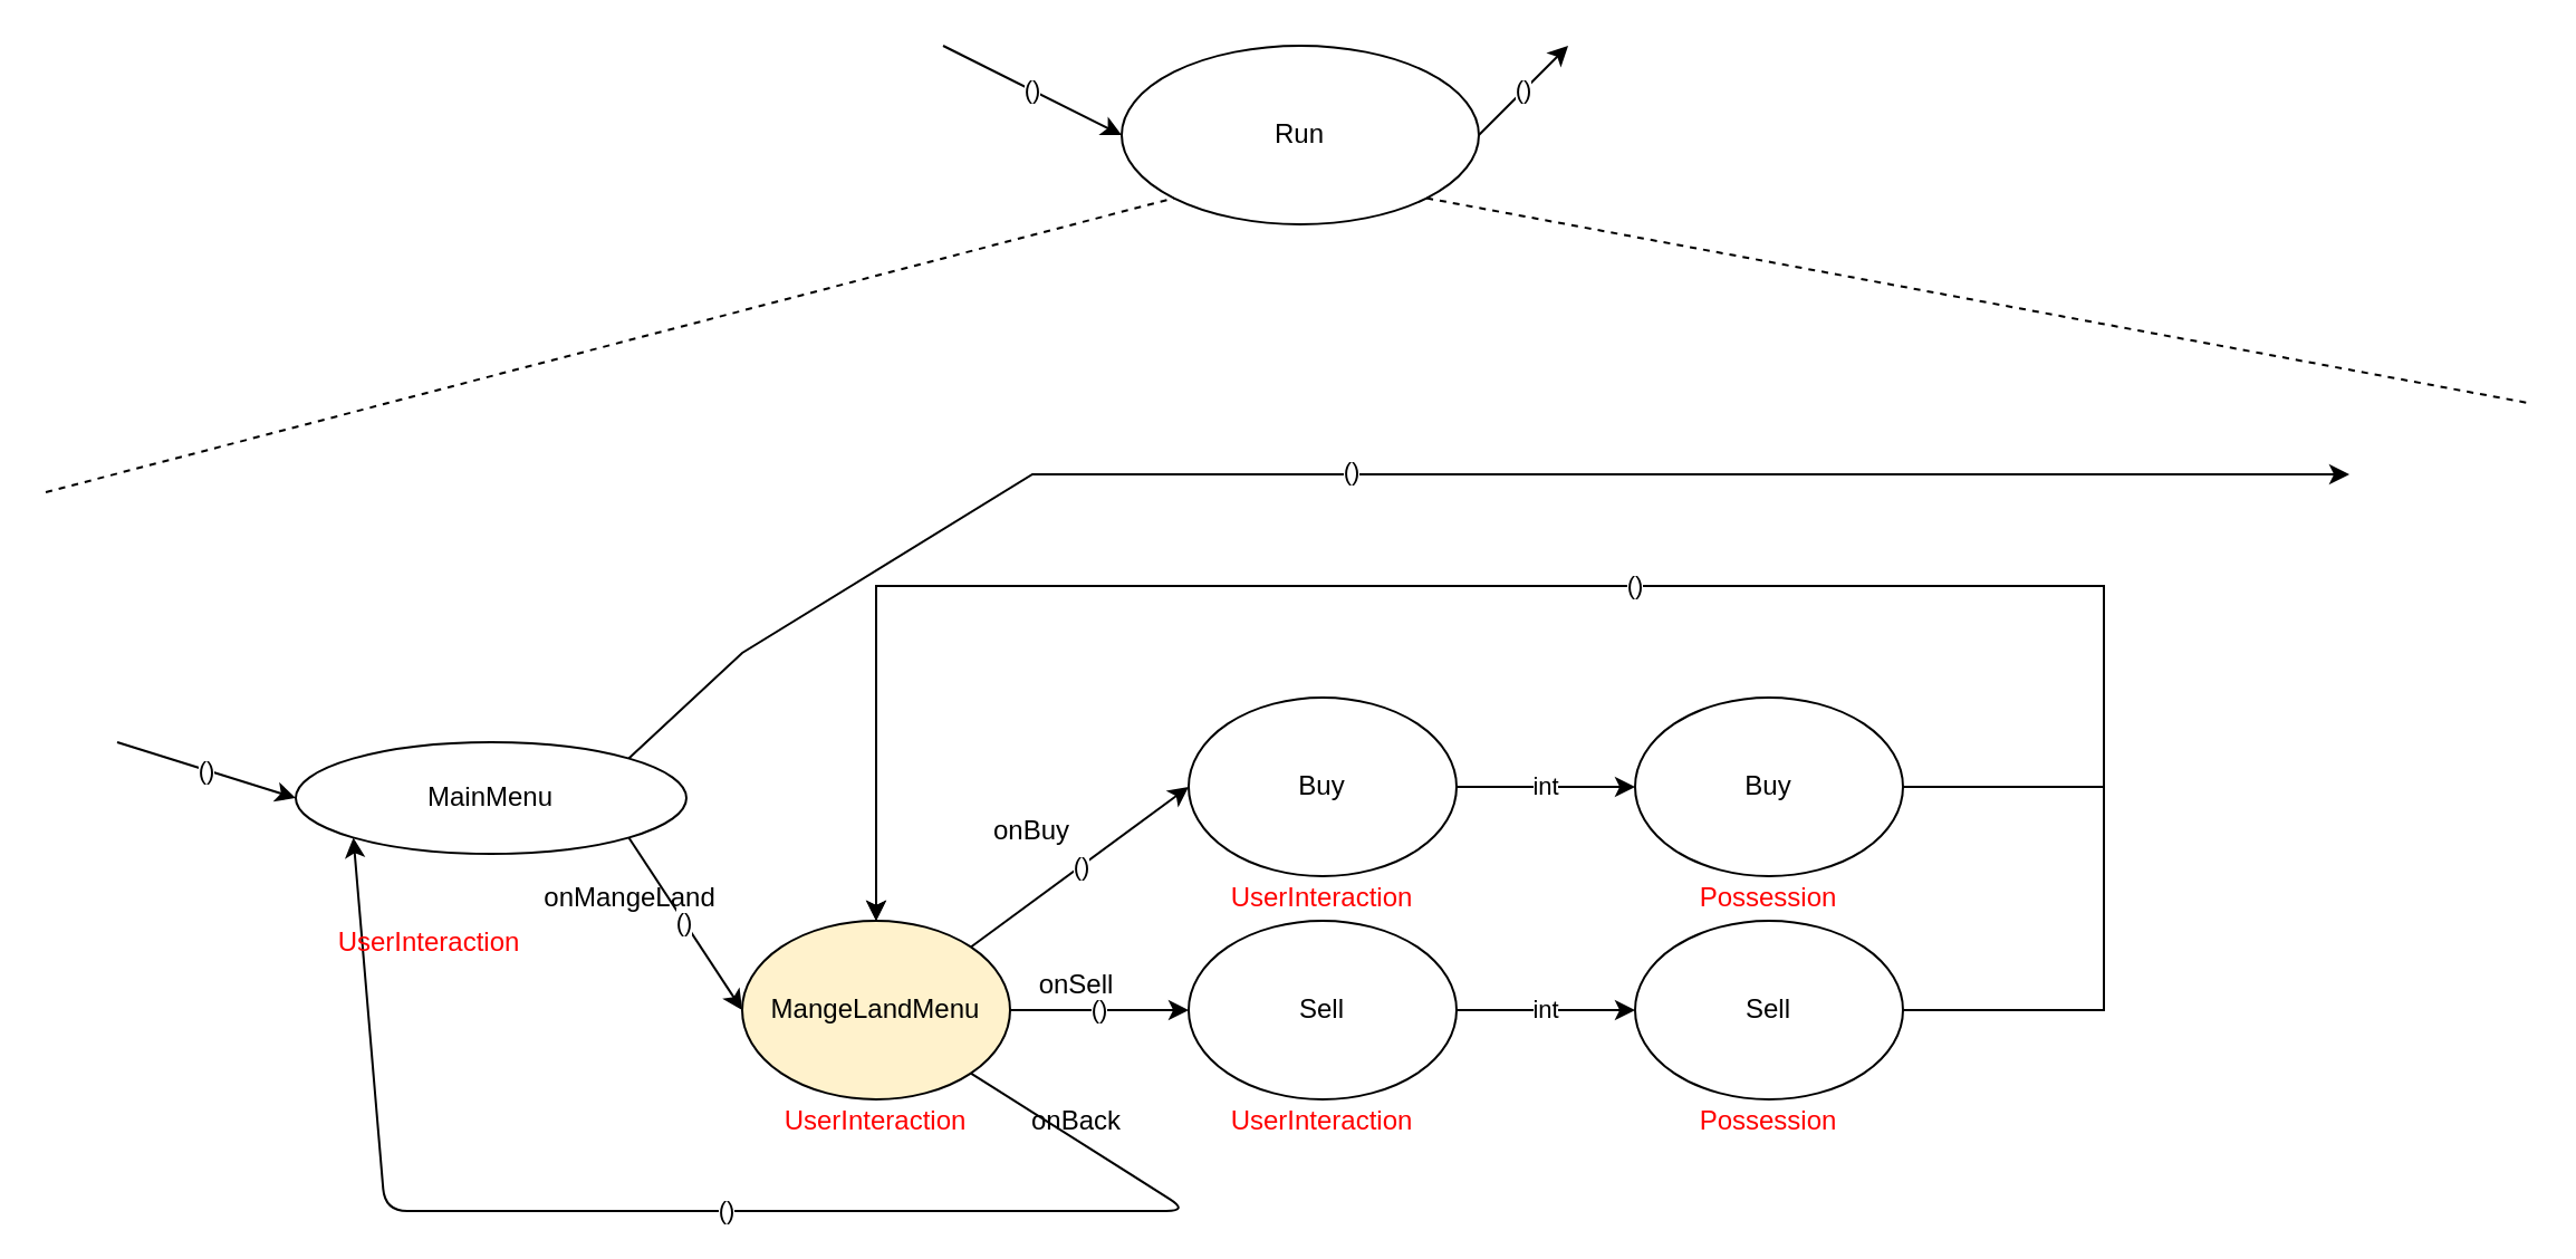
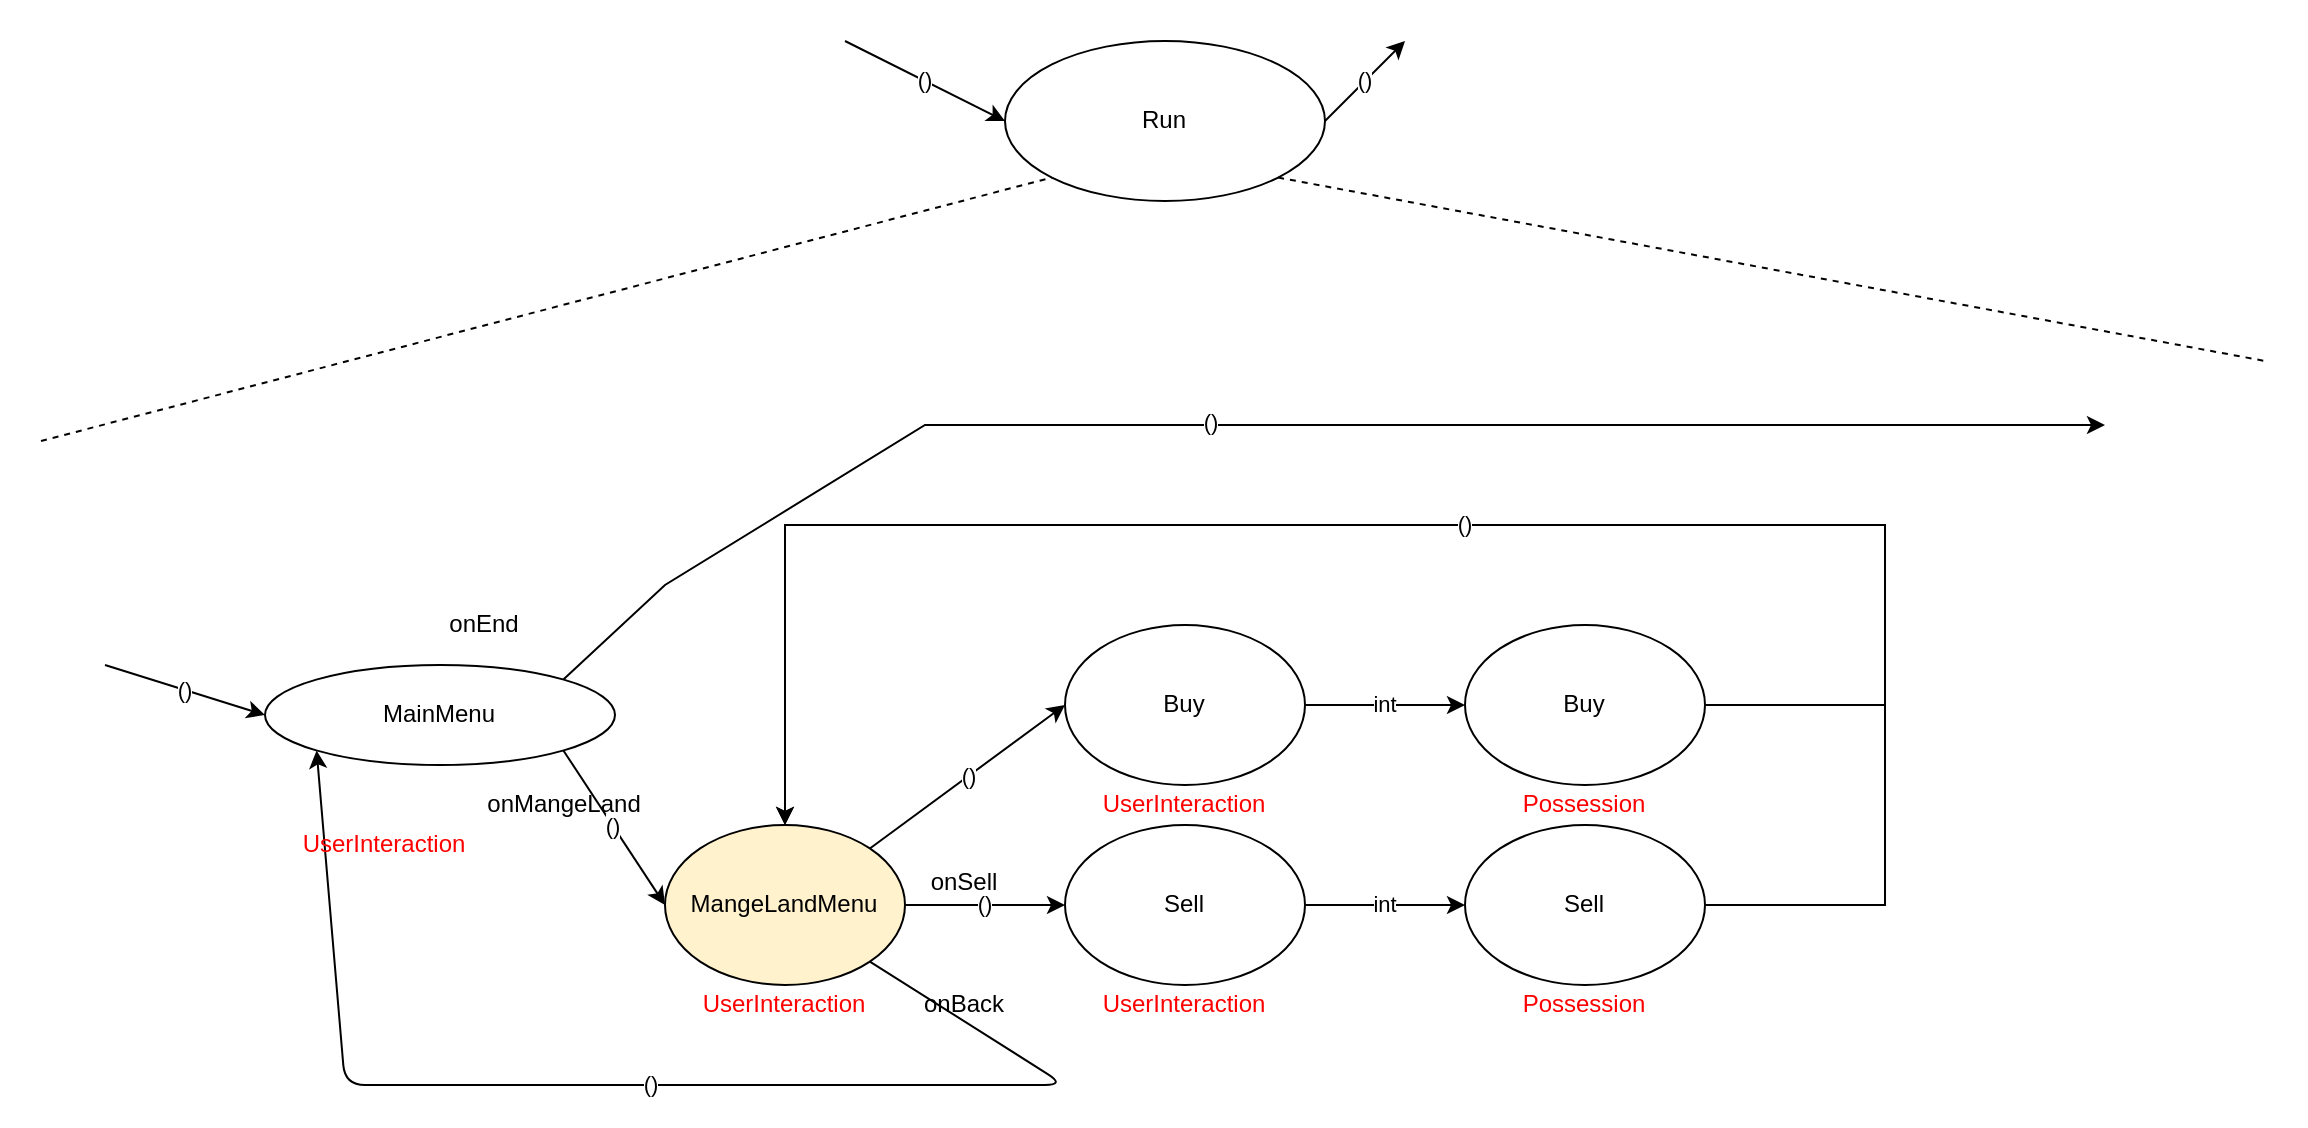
  <mxCell id="0" />
  <mxCell id="1" parent="0" />
  <mxCell id="2" value="()" style="rounded=0;orthogonalLoop=1;jettySize=auto;html=1;exitX=1;exitY=0.5;exitDx=0;exitDy=0;" parent="1" source="3" edge="1"><mxGeometry relative="1" as="geometry"><mxPoint x="702" y="20" as="targetPoint" /></mxGeometry></mxCell>
  <mxCell id="3" value="Run" style="ellipse;whiteSpace=wrap;html=1;" parent="1" vertex="1"><mxGeometry x="502" y="20" width="160" height="80" as="geometry" /></mxCell>
  <mxCell id="4" value="()" style="endArrow=classic;html=1;entryX=0;entryY=0.5;entryDx=0;entryDy=0;" parent="1" target="3" edge="1"><mxGeometry width="50" height="50" relative="1" as="geometry"><mxPoint x="422" y="20" as="sourcePoint" /><mxPoint x="432" y="-40" as="targetPoint" /></mxGeometry></mxCell>
  <mxCell id="5" style="edgeStyle=none;rounded=0;orthogonalLoop=1;jettySize=auto;html=1;exitX=1;exitY=0;exitDx=0;exitDy=0;" parent="1" source="8" edge="1"><mxGeometry relative="1" as="geometry"><mxPoint x="1052" y="212" as="targetPoint" /><Array as="points"><mxPoint x="332" y="292" /><mxPoint x="462" y="212" /><mxPoint x="572" y="212" /></Array></mxGeometry></mxCell>
  <mxCell id="6" value="()" style="edgeLabel;html=1;align=center;verticalAlign=middle;resizable=0;points=[];" parent="5" vertex="1" connectable="0"><mxGeometry x="-0.101" y="2" relative="1" as="geometry"><mxPoint as="offset" /></mxGeometry></mxCell>
  <mxCell id="7" value="()" style="edgeStyle=none;rounded=0;orthogonalLoop=1;jettySize=auto;html=1;exitX=1;exitY=1;exitDx=0;exitDy=0;entryX=0;entryY=0.5;entryDx=0;entryDy=0;" parent="1" source="8" target="14" edge="1"><mxGeometry relative="1" as="geometry"><mxPoint x="332" y="452" as="targetPoint" /></mxGeometry></mxCell>
  <mxCell id="8" value="MainMenu" style="ellipse;whiteSpace=wrap;html=1;" parent="1" vertex="1"><mxGeometry x="132" y="332" width="175" height="50" as="geometry" /></mxCell>
  <mxCell id="9" value="()" style="endArrow=classic;html=1;entryX=0;entryY=0.5;entryDx=0;entryDy=0;" parent="1" target="8" edge="1"><mxGeometry width="50" height="50" relative="1" as="geometry"><mxPoint x="52" y="332" as="sourcePoint" /><mxPoint x="102" y="282" as="targetPoint" /></mxGeometry></mxCell>
  <mxCell id="10" value="onMangeLand" style="text;html=1;strokeColor=none;fillColor=none;align=center;verticalAlign=middle;whiteSpace=wrap;rounded=0;" parent="1" vertex="1"><mxGeometry x="262" y="392" width="40" height="20" as="geometry" /></mxCell>
+ <mxCell id="11" value="onEnd" style="text;html=1;strokeColor=none;fillColor=none;align=center;verticalAlign=middle;whiteSpace=wrap;rounded=0;" parent="1" vertex="1"><mxGeometry x="222" y="302" width="40" height="20" as="geometry" /></mxCell>
  <mxCell id="12" value="()" style="edgeStyle=none;rounded=0;orthogonalLoop=1;jettySize=auto;html=1;exitX=1;exitY=0;exitDx=0;exitDy=0;entryX=0;entryY=0.5;entryDx=0;entryDy=0;" parent="1" source="14" target="16" edge="1"><mxGeometry relative="1" as="geometry" /></mxCell>
  <mxCell id="13" value="()" style="edgeStyle=none;rounded=0;orthogonalLoop=1;jettySize=auto;html=1;exitX=1;exitY=0.5;exitDx=0;exitDy=0;" parent="1" source="14" target="18" edge="1"><mxGeometry relative="1" as="geometry" /></mxCell>
  <mxCell id="14" value="MangeLandMenu" style="ellipse;whiteSpace=wrap;html=1;fillColor=#fff2cc;" parent="1" vertex="1"><mxGeometry x="332" y="412" width="120" height="80" as="geometry" /></mxCell>
  <mxCell id="15" value="int" style="edgeStyle=orthogonalEdgeStyle;rounded=0;orthogonalLoop=1;jettySize=auto;html=1;exitX=1;exitY=0.5;exitDx=0;exitDy=0;" edge="1" parent="1" source="16" target="26"><mxGeometry relative="1" as="geometry" /></mxCell>
  <mxCell id="16" value="Buy" style="ellipse;whiteSpace=wrap;html=1;" parent="1" vertex="1"><mxGeometry x="532" y="312" width="120" height="80" as="geometry" /></mxCell>
  <mxCell id="17" value="int" style="edgeStyle=orthogonalEdgeStyle;rounded=0;orthogonalLoop=1;jettySize=auto;html=1;exitX=1;exitY=0.5;exitDx=0;exitDy=0;" edge="1" parent="1" source="18" target="28"><mxGeometry relative="1" as="geometry" /></mxCell>
  <mxCell id="18" value="Sell" style="ellipse;whiteSpace=wrap;html=1;" parent="1" vertex="1"><mxGeometry x="532" y="412" width="120" height="80" as="geometry" /></mxCell>
- <mxCell id="19" value="onBuy" style="text;html=1;strokeColor=none;fillColor=none;align=center;verticalAlign=middle;whiteSpace=wrap;rounded=0;" parent="1" vertex="1"><mxGeometry x="442" y="362" width="40" height="20" as="geometry" /></mxCell>
  <mxCell id="20" value="onSell" style="text;html=1;strokeColor=none;fillColor=none;align=center;verticalAlign=middle;whiteSpace=wrap;rounded=0;" parent="1" vertex="1"><mxGeometry x="462" y="431" width="40" height="20" as="geometry" /></mxCell>
  <mxCell id="21" value="()" style="endArrow=classic;html=1;exitX=1;exitY=1;exitDx=0;exitDy=0;entryX=0;entryY=1;entryDx=0;entryDy=0;" parent="1" source="14" target="8" edge="1"><mxGeometry width="50" height="50" relative="1" as="geometry"><mxPoint x="432" y="542" as="sourcePoint" /><mxPoint x="172" y="452" as="targetPoint" /><Array as="points"><mxPoint x="532" y="542" /><mxPoint x="172" y="542" /></Array></mxGeometry></mxCell>
  <mxCell id="22" value="onBack" style="text;html=1;strokeColor=none;fillColor=none;align=center;verticalAlign=middle;whiteSpace=wrap;rounded=0;" parent="1" vertex="1"><mxGeometry x="462" y="492" width="40" height="20" as="geometry" /></mxCell>
  <mxCell id="23" value="" style="endArrow=none;dashed=1;html=1;entryX=0;entryY=1;entryDx=0;entryDy=0;" parent="1" target="3" edge="1"><mxGeometry width="50" height="50" relative="1" as="geometry"><mxPoint x="20" y="220" as="sourcePoint" /><mxPoint x="562" y="190" as="targetPoint" /></mxGeometry></mxCell>
  <mxCell id="24" value="" style="endArrow=none;dashed=1;html=1;exitX=1;exitY=1;exitDx=0;exitDy=0;" parent="1" source="3" edge="1"><mxGeometry width="50" height="50" relative="1" as="geometry"><mxPoint x="522" y="230" as="sourcePoint" /><mxPoint x="1132" y="180" as="targetPoint" /></mxGeometry></mxCell>
  <mxCell id="25" style="edgeStyle=orthogonalEdgeStyle;rounded=0;orthogonalLoop=1;jettySize=auto;html=1;exitX=1;exitY=0.5;exitDx=0;exitDy=0;" edge="1" parent="1" source="26"><mxGeometry relative="1" as="geometry"><mxPoint x="392" y="412" as="targetPoint" /><Array as="points"><mxPoint x="942" y="352" /><mxPoint x="942" y="262" /><mxPoint x="392" y="262" /></Array></mxGeometry></mxCell>
  <mxCell id="26" value="Buy" style="ellipse;whiteSpace=wrap;html=1;" vertex="1" parent="1"><mxGeometry x="732" y="312" width="120" height="80" as="geometry" /></mxCell>
  <mxCell id="27" value="()" style="edgeStyle=orthogonalEdgeStyle;rounded=0;orthogonalLoop=1;jettySize=auto;html=1;exitX=1;exitY=0.5;exitDx=0;exitDy=0;" edge="1" parent="1" source="28"><mxGeometry relative="1" as="geometry"><mxPoint x="392" y="412" as="targetPoint" /><Array as="points"><mxPoint x="942" y="452" /><mxPoint x="942" y="262" /><mxPoint x="392" y="262" /></Array></mxGeometry></mxCell>
  <mxCell id="28" value="Sell" style="ellipse;whiteSpace=wrap;html=1;" vertex="1" parent="1"><mxGeometry x="732" y="412" width="120" height="80" as="geometry" /></mxCell>
  <mxCell id="29" value="UserInteraction" style="text;html=1;strokeColor=none;fillColor=none;align=center;verticalAlign=middle;whiteSpace=wrap;rounded=0;fontColor=#FF0000;" vertex="1" parent="1"><mxGeometry x="572" y="492" width="40" height="20" as="geometry" /></mxCell>
  <mxCell id="30" value="Possession" style="text;html=1;strokeColor=none;fillColor=none;align=center;verticalAlign=middle;whiteSpace=wrap;rounded=0;fontColor=#FF0000;" vertex="1" parent="1"><mxGeometry x="772" y="492" width="40" height="20" as="geometry" /></mxCell>
  <mxCell id="31" value="Possession" style="text;html=1;strokeColor=none;fillColor=none;align=center;verticalAlign=middle;whiteSpace=wrap;rounded=0;fontColor=#FF0000;" vertex="1" parent="1"><mxGeometry x="772" y="392" width="40" height="20" as="geometry" /></mxCell>
  <mxCell id="32" value="UserInteraction" style="text;html=1;strokeColor=none;fillColor=none;align=center;verticalAlign=middle;whiteSpace=wrap;rounded=0;fontColor=#FF0000;" vertex="1" parent="1"><mxGeometry x="572" y="392" width="40" height="20" as="geometry" /></mxCell>
  <mxCell id="33" value="UserInteraction" style="text;html=1;strokeColor=none;fillColor=none;align=center;verticalAlign=middle;whiteSpace=wrap;rounded=0;fontColor=#FF0000;" vertex="1" parent="1"><mxGeometry x="372" y="492" width="40" height="20" as="geometry" /></mxCell>
  <mxCell id="34" value="UserInteraction" style="text;html=1;strokeColor=none;fillColor=none;align=center;verticalAlign=middle;whiteSpace=wrap;rounded=0;fontColor=#FF0000;" vertex="1" parent="1"><mxGeometry x="172" y="412" width="40" height="20" as="geometry" /></mxCell>
